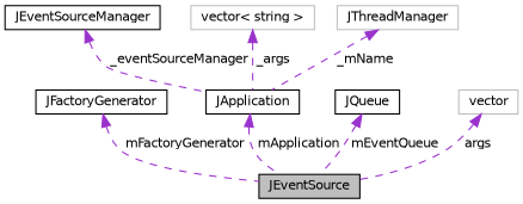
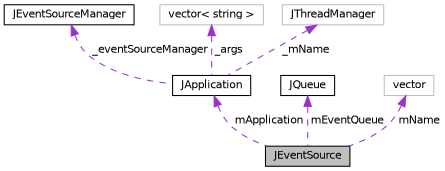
  digraph {
    node [color=black fillcolor=white fontname=Helvetica fontsize=10 shape=record style=filled]
    edge [color=darkorchid3 dir=back fontname=Helvetica fontsize=10 labelfontname=Helvetica labelfontsize=10 style=dashed]
    n1 [fillcolor=grey75 fontcolor=black height=0.2 label=JEventSource width=0.4]
-   n2 [height=0.2 label=JFactoryGenerator width=0.4]
    n3 [height=0.2 label=JApplication width=0.4]
    n4 [height=0.2 label=JEventSourceManager width=0.4]
    n5 [color=grey75 height=0.2 label="vector\< string \>" width=0.4]
    n6 [color=grey75 height=0.2 label=JThreadManager width=0.4]
    n7 [height=0.2 label=JQueue width=0.4]
    n8 [color=grey75 height=0.2 label=vector width=0.4]
-   n2 -> n1 [label=" mFactoryGenerator"]
    n3 -> n1 [label=" mApplication"]
    n4 -> n3 [label=" _eventSourceManager"]
    n5 -> n3 [label=" _args"]
    n6 -> n3 [label=" _mName"]
    n7 -> n1 [label=" mEventQueue"]
-   n8 -> n1 [label=" args"]
+   n8 -> n1 [label=" mName"]
  }
